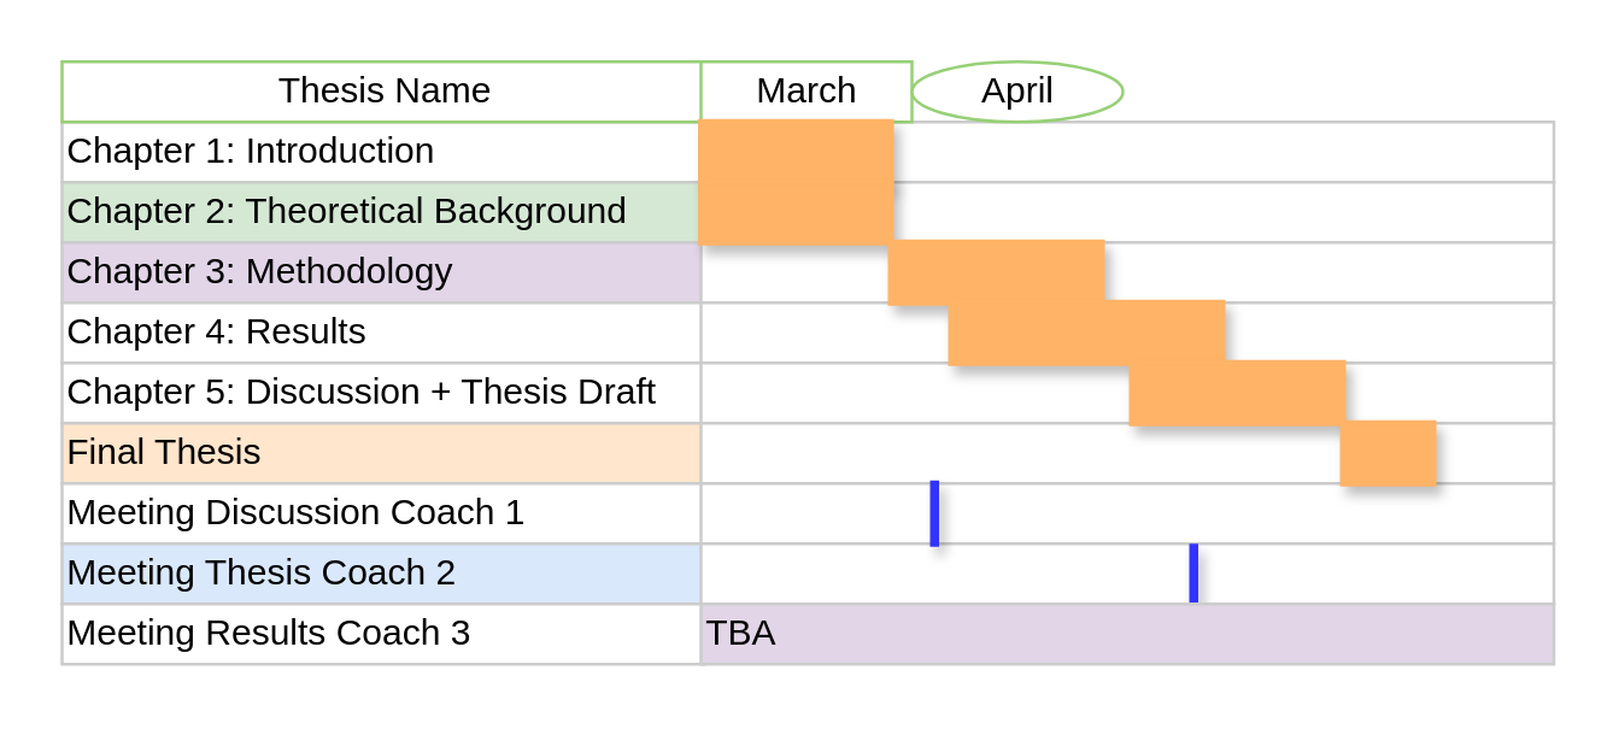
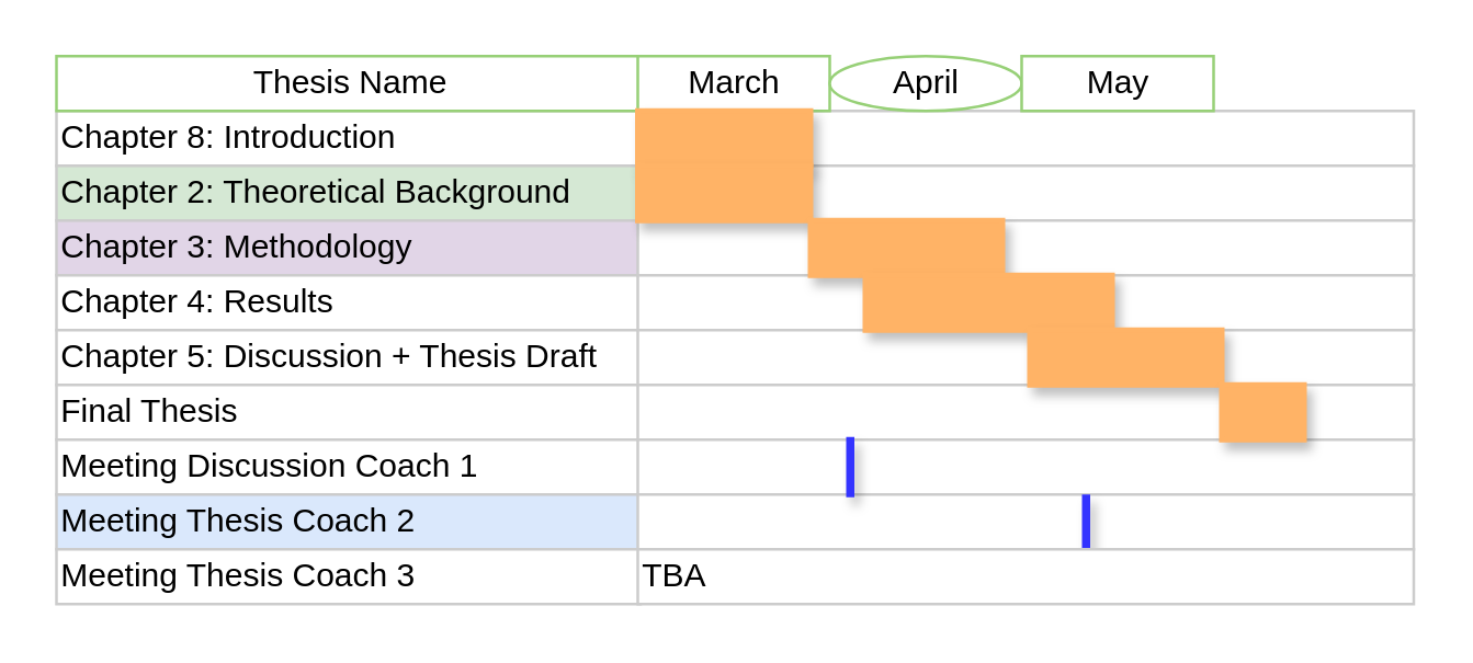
  <mxCell id="0" style=";html=1;" />
  <mxCell id="1" style=";html=1;" parent="0" />
- <mxCell id="2" value="Chapter 1: Introduction" style="align=left;strokeColor=#CCCCCC;html=1;" parent="1" vertex="1"><mxGeometry x="20" y="40" width="213" height="20" as="geometry" /></mxCell>
+ <mxCell id="2" value="Chapter 8: Introduction" style="align=left;strokeColor=#CCCCCC;html=1;" parent="1" vertex="1"><mxGeometry x="20" y="40" width="213" height="20" as="geometry" /></mxCell>
  <mxCell id="3" value="Chapter 2: Theoretical Background&amp;nbsp;" style="align=left;strokeColor=#CCCCCC;html=1;fillColor=#d5e8d4;" parent="1" vertex="1"><mxGeometry x="20" y="60" width="213" height="20" as="geometry" /></mxCell>
  <mxCell id="4" value="Chapter 3: Methodology" style="align=left;strokeColor=#CCCCCC;html=1;fillColor=#e1d5e7;" parent="1" vertex="1"><mxGeometry x="20" y="80" width="213" height="20" as="geometry" /></mxCell>
  <mxCell id="5" value="Chapter 4: Results" style="align=left;strokeColor=#CCCCCC;html=1;" parent="1" vertex="1"><mxGeometry x="20" y="100" width="213" height="20" as="geometry" /></mxCell>
  <mxCell id="6" value="Chapter 5: Discussion + Thesis Draft" style="align=left;strokeColor=#CCCCCC;html=1;" parent="1" vertex="1"><mxGeometry x="20" y="120" width="213" height="20" as="geometry" /></mxCell>
- <mxCell id="7" value="Final Thesis" style="align=left;strokeColor=#CCCCCC;html=1;fillColor=#ffe6cc;" parent="1" vertex="1"><mxGeometry x="20" y="140" width="213" height="20" as="geometry" /></mxCell>
+ <mxCell id="7" value="Final Thesis" style="align=left;strokeColor=#CCCCCC;html=1;" parent="1" vertex="1"><mxGeometry x="20" y="140" width="213" height="20" as="geometry" /></mxCell>
  <mxCell id="8" value="Thesis Name" style="strokeWidth=1;fontStyle=0;html=1;strokeColor=#97D077;" parent="1" vertex="1"><mxGeometry x="20" y="20" width="213" height="20" as="geometry" /></mxCell>
  <mxCell id="9" value="Meeting Discussion Coach 1" style="align=left;strokeColor=#CCCCCC;html=1;" parent="1" vertex="1"><mxGeometry x="20" y="160" width="213" height="20" as="geometry" /></mxCell>
  <mxCell id="10" value="Meeting Thesis Coach 2" style="align=left;strokeColor=#CCCCCC;html=1;fillColor=#dae8fc;" parent="1" vertex="1"><mxGeometry x="20" y="180" width="213" height="20" as="geometry" /></mxCell>
  <mxCell id="11" value="" style="align=left;strokeColor=#CCCCCC;html=1;" parent="1" vertex="1"><mxGeometry x="232" y="40" width="283" height="20" as="geometry" /></mxCell>
  <mxCell id="12" value="March" style="strokeWidth=1;fontStyle=0;html=1;strokeColor=#97D077;" parent="1" vertex="1"><mxGeometry x="232" y="20" width="70" height="20" as="geometry" /></mxCell>
  <mxCell id="13" value="April" style="ellipse;strokeWidth=1;fontStyle=0;html=1;strokeColor=#97D077;" parent="1" vertex="1"><mxGeometry x="302" y="20" width="70" height="20" as="geometry" /></mxCell>
+ <mxCell id="14" value="May" style="strokeWidth=1;fontStyle=0;html=1;strokeColor=#97D077;" parent="1" vertex="1"><mxGeometry x="372" y="20" width="70" height="20" as="geometry" /></mxCell>
  <mxCell id="15" value="" style="align=left;strokeColor=#CCCCCC;html=1;" parent="1" vertex="1"><mxGeometry x="232" y="60" width="283" height="20" as="geometry" /></mxCell>
  <mxCell id="16" value="" style="align=left;strokeColor=#CCCCCC;html=1;" parent="1" vertex="1"><mxGeometry x="232" y="80" width="283" height="20" as="geometry" /></mxCell>
  <mxCell id="17" value="" style="align=left;strokeColor=#CCCCCC;html=1;" parent="1" vertex="1"><mxGeometry x="232" y="100" width="283" height="20" as="geometry" /></mxCell>
  <mxCell id="18" value="" style="align=left;strokeColor=#CCCCCC;html=1;" parent="1" vertex="1"><mxGeometry x="232" y="120" width="283" height="20" as="geometry" /></mxCell>
  <mxCell id="19" value="" style="align=left;strokeColor=#CCCCCC;html=1;" parent="1" vertex="1"><mxGeometry x="232" y="140" width="283" height="20" as="geometry" /></mxCell>
  <mxCell id="20" value="" style="align=left;strokeColor=#CCCCCC;html=1;" parent="1" vertex="1"><mxGeometry x="232" y="160" width="283" height="20" as="geometry" /></mxCell>
  <mxCell id="21" value="" style="align=left;strokeColor=#CCCCCC;html=1;" parent="1" vertex="1"><mxGeometry x="232" y="180" width="283" height="20" as="geometry" /></mxCell>
  <mxCell id="22" value="" style="whiteSpace=wrap;html=1;strokeWidth=2;fillColor=#FFB366;gradientColor=none;fontSize=14;align=center;strokeColor=#FFB366;shadow=1;" parent="1" vertex="1"><mxGeometry x="232" y="40" width="63" height="20" as="geometry" /></mxCell>
  <mxCell id="23" value="" style="whiteSpace=wrap;html=1;strokeWidth=2;fillColor=#FFB366;gradientColor=none;fontSize=14;align=center;strokeColor=#FFB366;shadow=1;" parent="1" vertex="1"><mxGeometry x="232" y="60" width="63" height="20" as="geometry" /></mxCell>
  <mxCell id="24" value="" style="whiteSpace=wrap;html=1;strokeWidth=2;fillColor=#FFB366;gradientColor=none;fontSize=14;align=center;strokeColor=#FFB366;shadow=1;" parent="1" vertex="1"><mxGeometry x="295" y="80" width="70" height="20" as="geometry" /></mxCell>
  <mxCell id="25" value="" style="whiteSpace=wrap;html=1;strokeWidth=2;fillColor=#FFB366;gradientColor=none;fontSize=14;align=center;strokeColor=#FFB366;shadow=1;" parent="1" vertex="1"><mxGeometry x="315" y="100" width="90" height="20" as="geometry" /></mxCell>
  <mxCell id="26" value="" style="whiteSpace=wrap;html=1;strokeWidth=2;fillColor=#FFB366;gradientColor=none;fontSize=14;align=center;strokeColor=#FFB366;shadow=1;" parent="1" vertex="1"><mxGeometry x="375" y="120" width="70" height="20" as="geometry" /></mxCell>
  <mxCell id="27" value="" style="whiteSpace=wrap;html=1;strokeWidth=2;fillColor=#FFB366;gradientColor=none;fontSize=14;align=center;strokeColor=#FFB366;shadow=1;" parent="1" vertex="1"><mxGeometry x="445" y="140" width="30" height="20" as="geometry" /></mxCell>
  <mxCell id="28" value="" style="whiteSpace=wrap;html=1;strokeWidth=2;fillColor=#3333FF;gradientColor=none;fontSize=14;align=center;strokeColor=#3333FF;shadow=1;" vertex="1" parent="1"><mxGeometry x="309" y="160" width="1" height="20" as="geometry" /></mxCell>
  <mxCell id="29" value="" style="whiteSpace=wrap;html=1;strokeWidth=2;fillColor=#3333FF;gradientColor=none;fontSize=14;align=center;strokeColor=#3333FF;shadow=1;" vertex="1" parent="1"><mxGeometry x="395" y="181" width="1" height="20" as="geometry" /></mxCell>
- <mxCell id="30" value="Meeting Results Coach 3" style="align=left;strokeColor=#CCCCCC;html=1;" vertex="1" parent="1"><mxGeometry x="20" y="200" width="213" height="20" as="geometry" /></mxCell>
- <mxCell id="31" value="TBA" style="align=left;strokeColor=#CCCCCC;html=1;fillColor=#e1d5e7;" vertex="1" parent="1"><mxGeometry x="232" y="200" width="283" height="20" as="geometry" /></mxCell>
+ <mxCell id="30" value="Meeting Thesis Coach 3" style="align=left;strokeColor=#CCCCCC;html=1;" vertex="1" parent="1"><mxGeometry x="20" y="200" width="213" height="20" as="geometry" /></mxCell>
+ <mxCell id="31" value="TBA" style="align=left;strokeColor=#CCCCCC;html=1;" vertex="1" parent="1"><mxGeometry x="232" y="200" width="283" height="20" as="geometry" /></mxCell>
